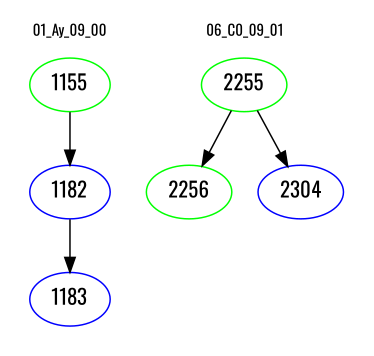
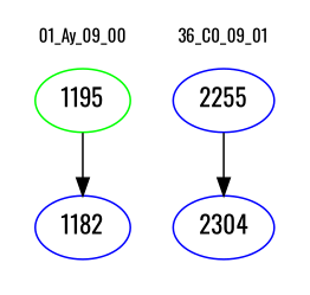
  digraph {
    fontname=Oswald
    node [color=blue fontname=Oswald]
    edge [color=black fontname=Oswald]
    n1 [label=1182]
-   n2 [label=1183]
-   n3 [color=green label=1155]
-   n4 [color=green label=2255]
-   n5 [color=green label=2256]
+   n3 [color=green label=1195]
+   n4 [label=2255]
    n6 [label=2304]
    subgraph cluster_1 {
      color=white
      fontsize=10
      label="01_Ay_09_00"
      n1
-     n2
      n3
    }
    subgraph cluster_2 {
      color=white
      fontsize=10
-     label="06_C0_09_01"
+     label="36_C0_09_01"
      n4
-     n5
      n6
    }
-   n1 -> n2
    n3 -> n1
-   n4 -> n5
    n4 -> n6
  }
